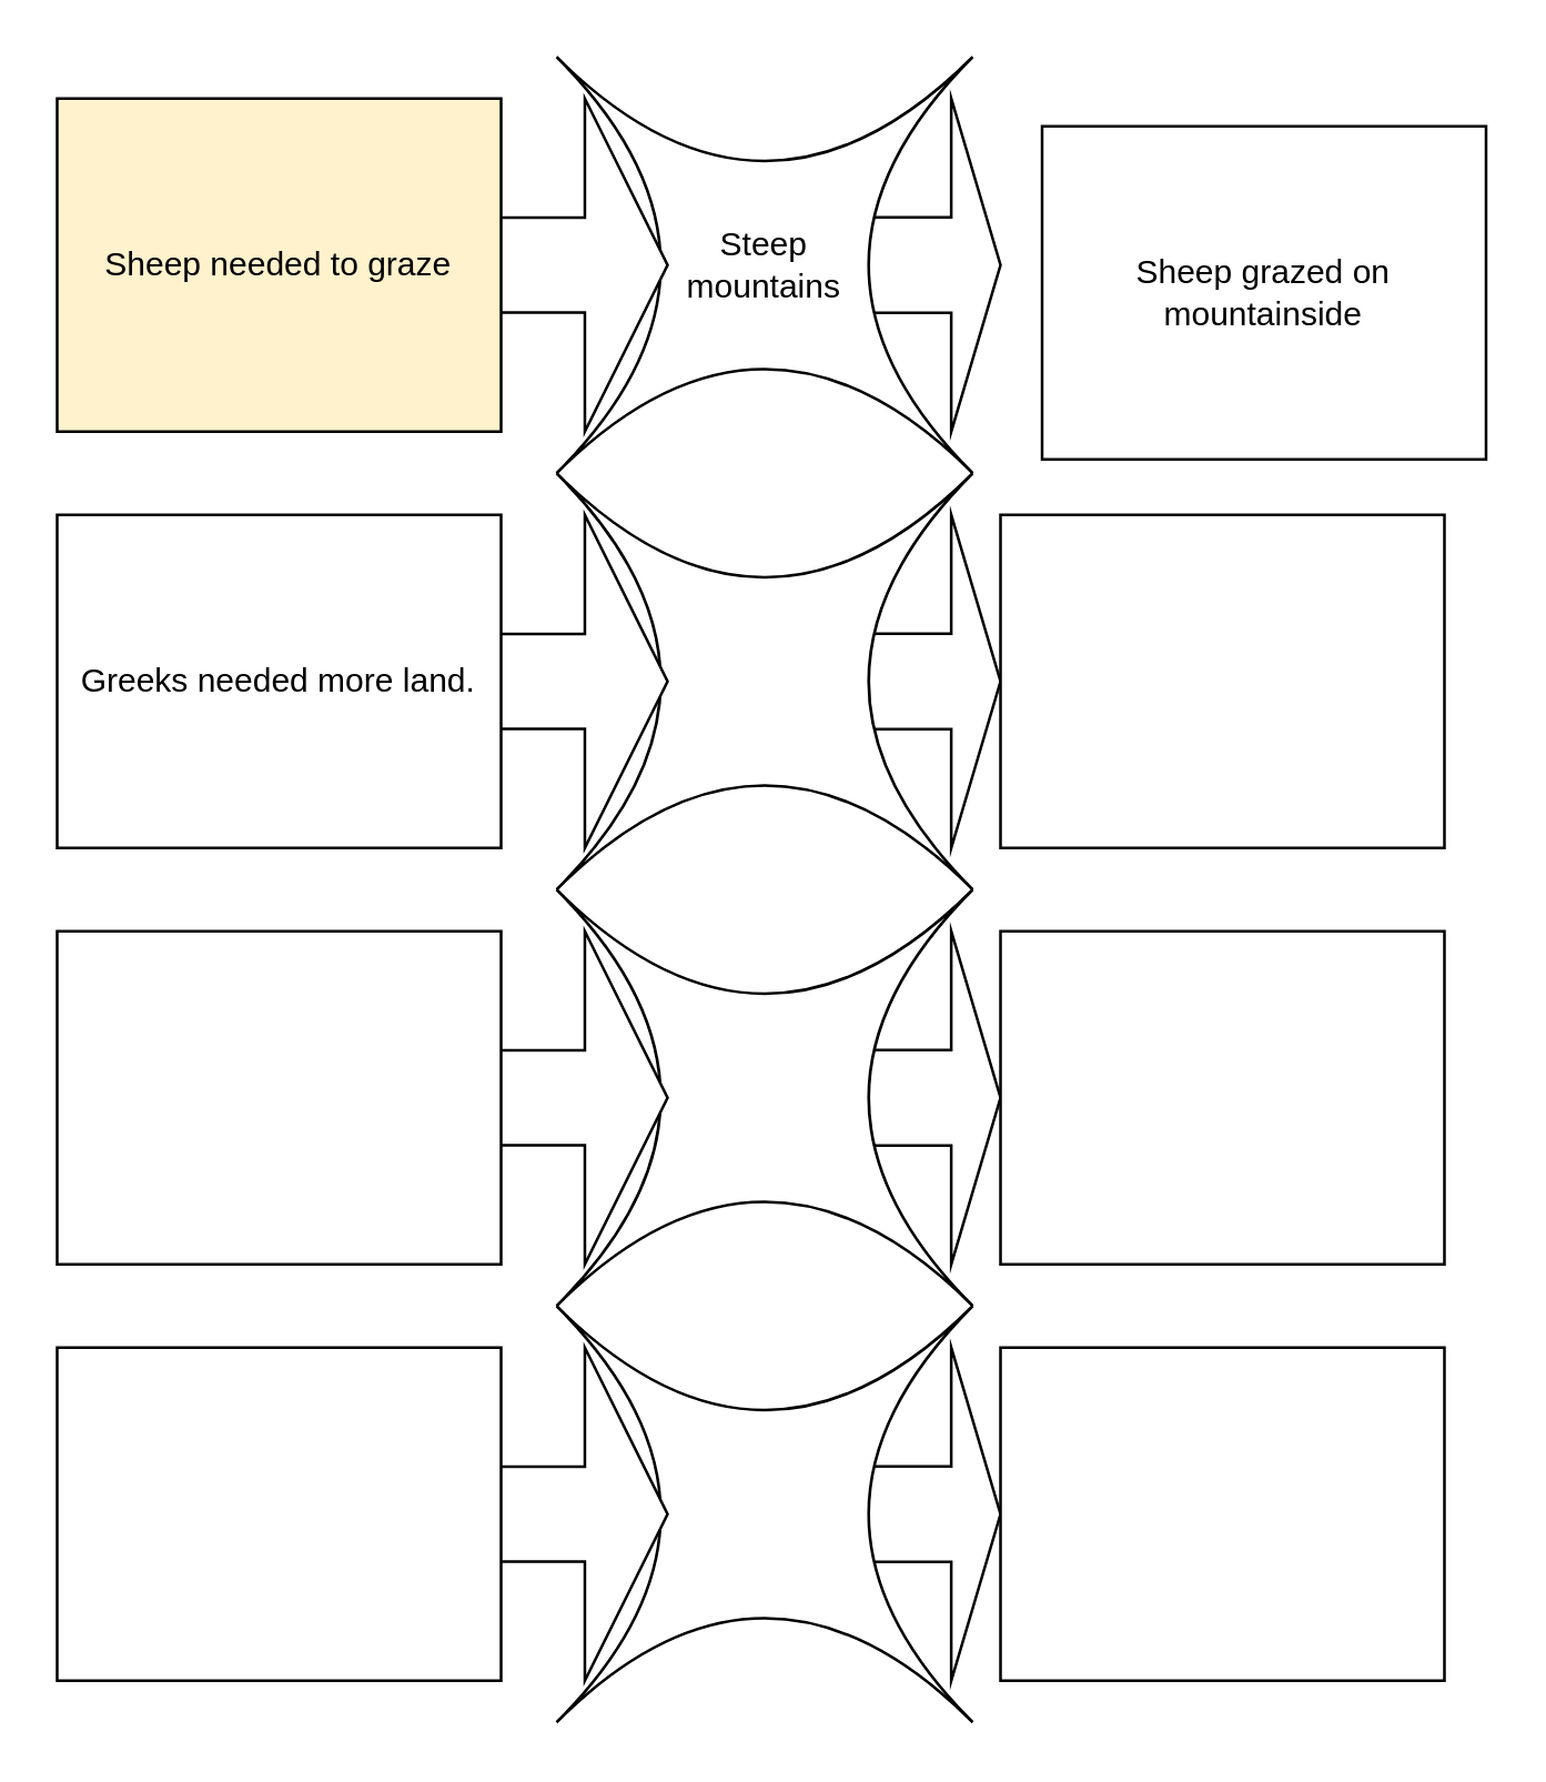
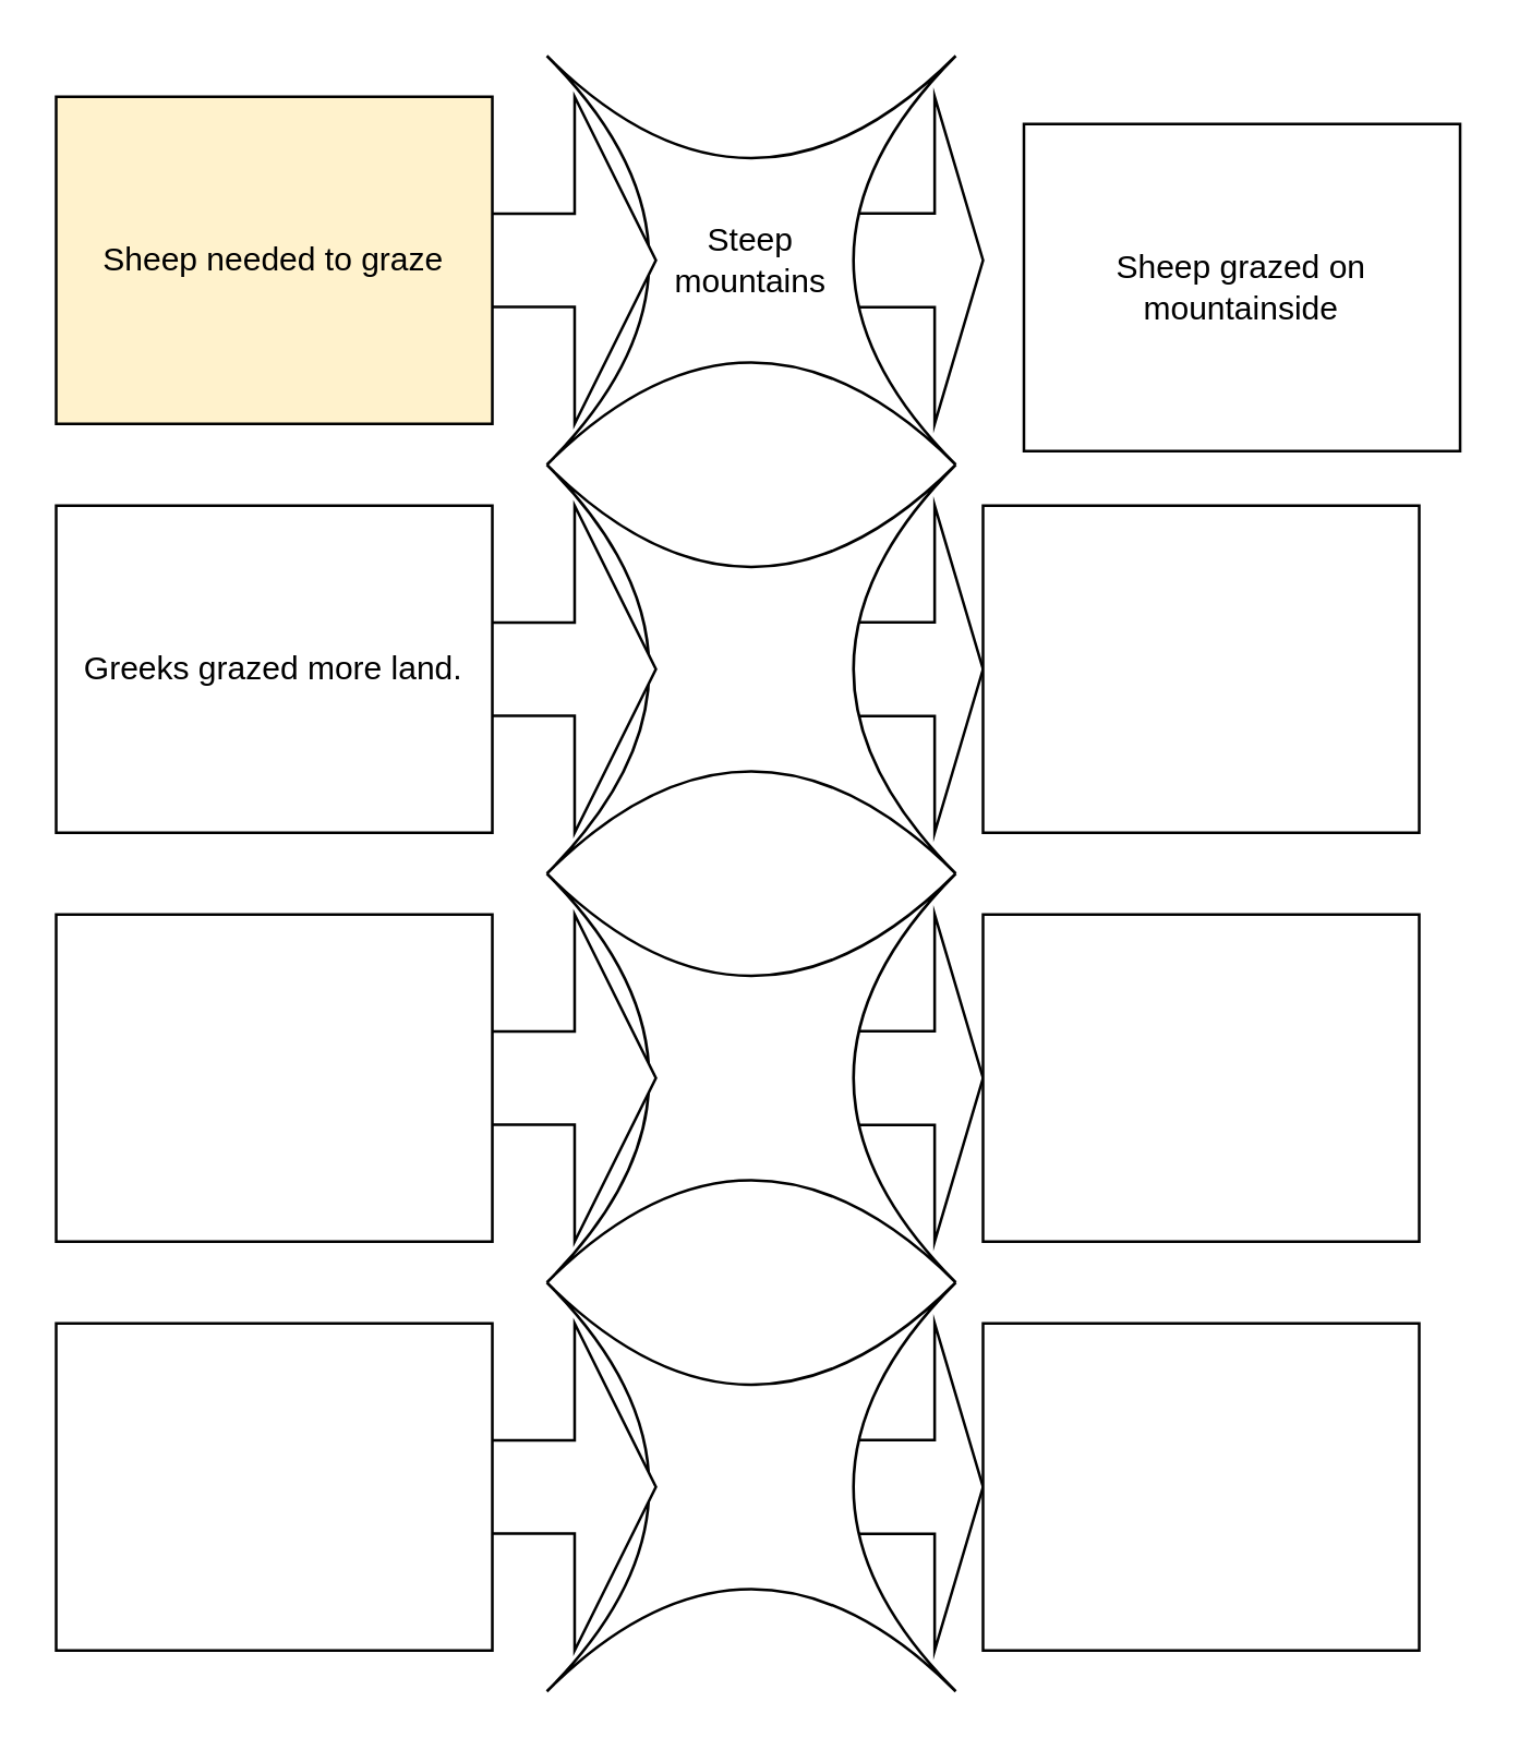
  <mxCell id="0" />
  <mxCell id="1" parent="0" />
  <mxCell id="2" value="" style="shape=singleArrow;whiteSpace=wrap;html=1;arrowWidth=0.286;arrowSize=0.355;" vertex="1" parent="1"><mxGeometry x="310" y="35" width="50" height="120" as="geometry" /></mxCell>
  <mxCell id="3" value="Steep &lt;br&gt;mountains" style="shape=switch;whiteSpace=wrap;html=1;" vertex="1" parent="1"><mxGeometry x="200" y="20" width="150" height="150" as="geometry" /></mxCell>
  <mxCell id="4" value="" style="shape=singleArrow;whiteSpace=wrap;html=1;arrowWidth=0.285;arrowSize=0.271;" vertex="1" parent="1"><mxGeometry x="130" y="35" width="110" height="120" as="geometry" /></mxCell>
  <mxCell id="5" value="Sheep needed to graze" style="rounded=0;whiteSpace=wrap;html=1;fillColor=#fff2cc;" vertex="1" parent="1"><mxGeometry x="20" y="35" width="160" height="120" as="geometry" /></mxCell>
  <mxCell id="6" value="Sheep grazed on mountainside" style="rounded=0;whiteSpace=wrap;html=1;" vertex="1" parent="1"><mxGeometry x="375" y="45" width="160" height="120" as="geometry" /></mxCell>
  <mxCell id="7" value="" style="shape=singleArrow;whiteSpace=wrap;html=1;arrowWidth=0.286;arrowSize=0.355;" vertex="1" parent="1"><mxGeometry x="310" y="185" width="50" height="120" as="geometry" /></mxCell>
  <mxCell id="8" value="" style="shape=switch;whiteSpace=wrap;html=1;" vertex="1" parent="1"><mxGeometry x="200" y="170" width="150" height="150" as="geometry" /></mxCell>
  <mxCell id="9" value="" style="shape=singleArrow;whiteSpace=wrap;html=1;arrowWidth=0.285;arrowSize=0.271;" vertex="1" parent="1"><mxGeometry x="130" y="185" width="110" height="120" as="geometry" /></mxCell>
- <mxCell id="10" value="Greeks needed more land." style="rounded=0;whiteSpace=wrap;html=1;" vertex="1" parent="1"><mxGeometry x="20" y="185" width="160" height="120" as="geometry" /></mxCell>
+ <mxCell id="10" value="Greeks grazed more land." style="rounded=0;whiteSpace=wrap;html=1;" vertex="1" parent="1"><mxGeometry x="20" y="185" width="160" height="120" as="geometry" /></mxCell>
  <mxCell id="11" value="" style="rounded=0;whiteSpace=wrap;html=1;" vertex="1" parent="1"><mxGeometry x="360" y="185" width="160" height="120" as="geometry" /></mxCell>
  <mxCell id="12" value="" style="shape=singleArrow;whiteSpace=wrap;html=1;arrowWidth=0.286;arrowSize=0.355;" vertex="1" parent="1"><mxGeometry x="310" y="335" width="50" height="120" as="geometry" /></mxCell>
  <mxCell id="13" value="" style="shape=switch;whiteSpace=wrap;html=1;" vertex="1" parent="1"><mxGeometry x="200" y="320" width="150" height="150" as="geometry" /></mxCell>
  <mxCell id="14" value="" style="shape=singleArrow;whiteSpace=wrap;html=1;arrowWidth=0.285;arrowSize=0.271;" vertex="1" parent="1"><mxGeometry x="130" y="335" width="110" height="120" as="geometry" /></mxCell>
  <mxCell id="15" value="" style="rounded=0;whiteSpace=wrap;html=1;" vertex="1" parent="1"><mxGeometry x="360" y="335" width="160" height="120" as="geometry" /></mxCell>
  <mxCell id="16" value="" style="shape=singleArrow;whiteSpace=wrap;html=1;arrowWidth=0.286;arrowSize=0.355;" vertex="1" parent="1"><mxGeometry x="310" y="485" width="50" height="120" as="geometry" /></mxCell>
  <mxCell id="17" value="" style="shape=switch;whiteSpace=wrap;html=1;" vertex="1" parent="1"><mxGeometry x="200" y="470" width="150" height="150" as="geometry" /></mxCell>
  <mxCell id="18" value="" style="shape=singleArrow;whiteSpace=wrap;html=1;arrowWidth=0.285;arrowSize=0.271;" vertex="1" parent="1"><mxGeometry x="130" y="485" width="110" height="120" as="geometry" /></mxCell>
  <mxCell id="19" value="" style="rounded=0;whiteSpace=wrap;html=1;" vertex="1" parent="1"><mxGeometry x="360" y="485" width="160" height="120" as="geometry" /></mxCell>
  <mxCell id="20" value="" style="rounded=0;whiteSpace=wrap;html=1;" vertex="1" parent="1"><mxGeometry x="20" y="335" width="160" height="120" as="geometry" /></mxCell>
  <mxCell id="21" value="" style="rounded=0;whiteSpace=wrap;html=1;" vertex="1" parent="1"><mxGeometry x="20" y="485" width="160" height="120" as="geometry" /></mxCell>
